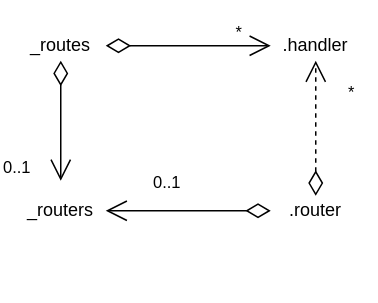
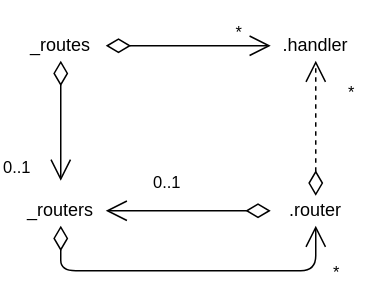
  <mxCell id="0" />
  <mxCell id="1" parent="0" />
  <mxCell id="2" value="&lt;div&gt;_routes&lt;/div&gt;" style="text;html=1;strokeColor=none;fillColor=none;align=center;verticalAlign=middle;whiteSpace=wrap;rounded=0;" vertex="1" parent="1"><mxGeometry x="20" y="20" width="40" height="20" as="geometry" /></mxCell>
  <mxCell id="3" value="&lt;div&gt;_routers&lt;/div&gt;" style="text;html=1;strokeColor=none;fillColor=none;align=center;verticalAlign=middle;whiteSpace=wrap;rounded=0;" vertex="1" parent="1"><mxGeometry x="20" y="130" width="40" height="20" as="geometry" /></mxCell>
  <mxCell id="4" value="&lt;div&gt;.handler&lt;/div&gt;" style="text;html=1;strokeColor=none;fillColor=none;align=center;verticalAlign=middle;whiteSpace=wrap;rounded=0;" vertex="1" parent="1"><mxGeometry x="190" y="20" width="40" height="20" as="geometry" /></mxCell>
  <mxCell id="5" value=".router" style="text;html=1;strokeColor=none;fillColor=none;align=center;verticalAlign=middle;whiteSpace=wrap;rounded=0;" vertex="1" parent="1"><mxGeometry x="190" y="130" width="40" height="20" as="geometry" /></mxCell>
  <mxCell id="6" value="0..1" style="endArrow=open;html=1;endSize=12;startArrow=diamondThin;startSize=14;startFill=0;edgeStyle=orthogonalEdgeStyle;align=left;verticalAlign=bottom;exitX=0.5;exitY=1;exitDx=0;exitDy=0;" edge="1" parent="1" source="2"><mxGeometry x="1" y="-40" relative="1" as="geometry"><mxPoint x="-60" y="70" as="sourcePoint" /><mxPoint x="40" y="120" as="targetPoint" /><mxPoint as="offset" /></mxGeometry></mxCell>
  <mxCell id="7" value="*" style="endArrow=open;html=1;endSize=12;startArrow=diamondThin;startSize=14;startFill=0;edgeStyle=orthogonalEdgeStyle;align=left;verticalAlign=bottom;" edge="1" parent="1"><mxGeometry x="0.538" relative="1" as="geometry"><mxPoint x="70" y="30" as="sourcePoint" /><mxPoint x="180" y="30" as="targetPoint" /><mxPoint as="offset" /></mxGeometry></mxCell>
+ <mxCell id="8" value="*" style="endArrow=open;html=1;endSize=12;startArrow=diamondThin;startSize=14;startFill=0;edgeStyle=orthogonalEdgeStyle;align=left;verticalAlign=bottom;entryX=0.5;entryY=1;entryDx=0;entryDy=0;exitX=0.5;exitY=1;exitDx=0;exitDy=0;" edge="1" parent="1" source="3" target="5"><mxGeometry x="0.739" y="-14" relative="1" as="geometry"><mxPoint x="70" y="140" as="sourcePoint" /><mxPoint x="240" y="150" as="targetPoint" /><Array as="points"><mxPoint x="40" y="180" /><mxPoint x="210" y="180" /></Array><mxPoint x="-4" y="10" as="offset" /></mxGeometry></mxCell>
  <mxCell id="9" value="0..1" style="endArrow=open;html=1;endSize=12;startArrow=diamondThin;startSize=14;startFill=0;edgeStyle=orthogonalEdgeStyle;align=left;verticalAlign=bottom;" edge="1" parent="1"><mxGeometry x="0.455" y="-10" relative="1" as="geometry"><mxPoint x="180" y="140" as="sourcePoint" /><mxPoint x="70" y="140" as="targetPoint" /><mxPoint as="offset" /></mxGeometry></mxCell>
  <mxCell id="10" value="*" style="endArrow=open;html=1;endSize=12;startArrow=diamondThin;startSize=14;startFill=0;edgeStyle=orthogonalEdgeStyle;align=left;verticalAlign=bottom;exitX=0.5;exitY=0;exitDx=0;exitDy=0;entryX=0.5;entryY=1;entryDx=0;entryDy=0;dashed=1;" edge="1" parent="1" source="5" target="4"><mxGeometry x="0.333" y="-20" relative="1" as="geometry"><mxPoint x="220" y="110" as="sourcePoint" /><mxPoint x="380" y="110" as="targetPoint" /><mxPoint as="offset" /></mxGeometry></mxCell>
